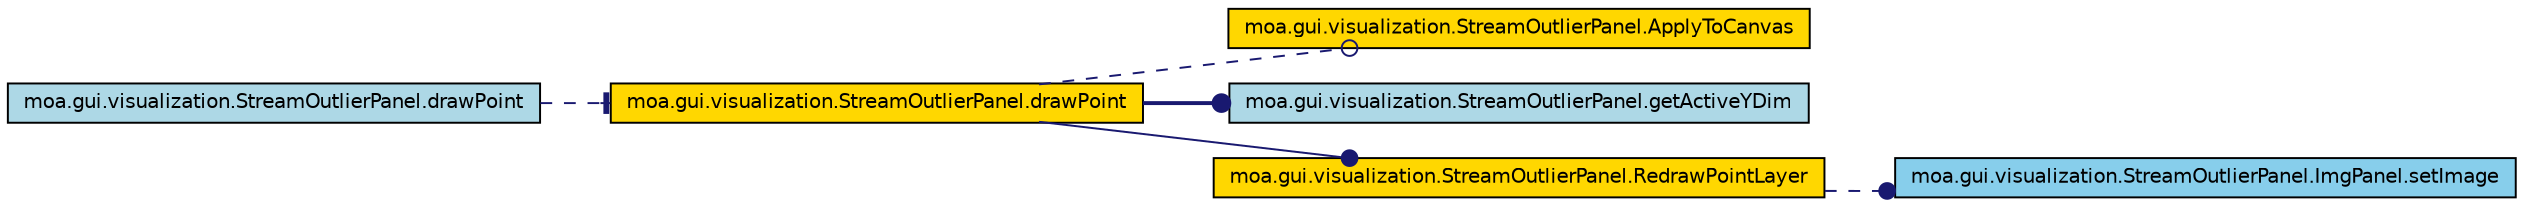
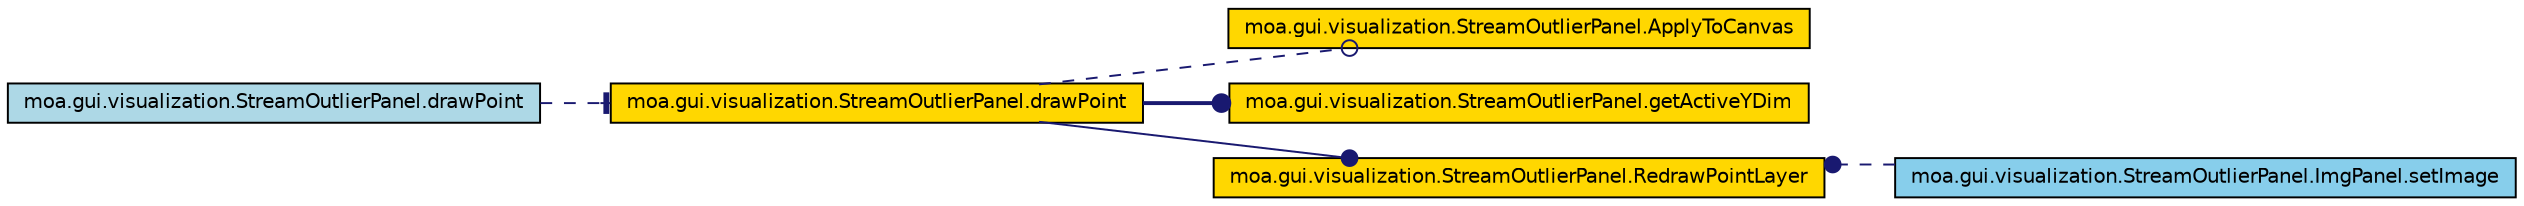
  digraph {
    rankdir=LR
    node [color=black fillcolor=gold fontname=Helvetica fontsize=10 shape=record style=filled]
    edge [arrowhead=dot color=midnightblue fontname=Helvetica fontsize=10 labelfontname=Helvetica labelfontsize=10 style=dashed]
    n1 [fillcolor=lightblue fontcolor=black height=0.2 label="moa.gui.visualization.StreamOutlierPanel.drawPoint" width=0.4]
    n2 [height=0.2 label="moa.gui.visualization.StreamOutlierPanel.drawPoint" width=0.4]
    n3 [height=0.2 label="moa.gui.visualization.StreamOutlierPanel.ApplyToCanvas" width=0.4]
-   n4 [fillcolor=lightblue height=0.2 label="moa.gui.visualization.StreamOutlierPanel.getActiveYDim" width=0.4]
+   n4 [height=0.2 label="moa.gui.visualization.StreamOutlierPanel.getActiveYDim" width=0.4]
    n5 [height=0.2 label="moa.gui.visualization.StreamOutlierPanel.RedrawPointLayer" width=0.4]
    n6 [fillcolor=skyblue height=0.2 label="moa.gui.visualization.StreamOutlierPanel.ImgPanel.setImage" width=0.4]
    n1 -> n2 [arrowhead=tee]
    n2 -> n3 [arrowhead=odot]
    n2 -> n4 [style=bold]
    n2 -> n5 [style=solid]
-   n5 -> n6
+   n6 -> n5
  }
